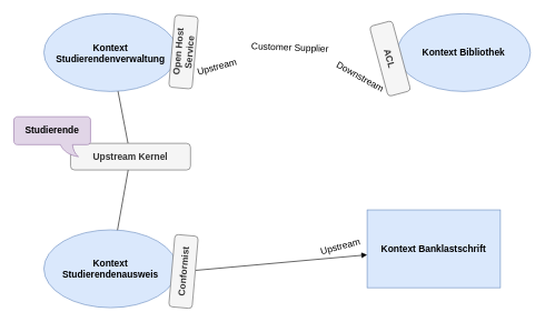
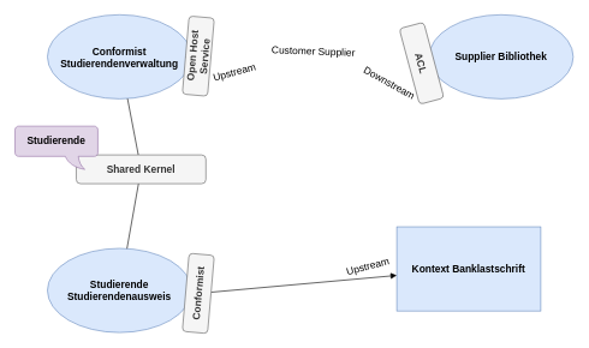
  <mxCell id="0" />
  <mxCell id="1" parent="0" />
- <mxCell id="2" value="&lt;font style=&quot;font-size: 14px&quot;&gt;&lt;b&gt;Kontext Studierendenverwaltung&lt;/b&gt;&lt;/font&gt;" style="ellipse;whiteSpace=wrap;html=1;fillColor=#dae8fc;strokeColor=#6c8ebf;" vertex="1" parent="1"><mxGeometry x="65" y="20" width="200" height="117" as="geometry" /></mxCell>
- <mxCell id="3" value="&lt;font style=&quot;font-size: 14px&quot;&gt;&lt;b&gt;Kontext Bibliothek&lt;/b&gt;&lt;/font&gt;" style="ellipse;whiteSpace=wrap;html=1;fillColor=#dae8fc;strokeColor=#6c8ebf;" vertex="1" parent="1"><mxGeometry x="595" y="20" width="200" height="117" as="geometry" /></mxCell>
- <mxCell id="4" value="&lt;font style=&quot;font-size: 14px&quot;&gt;&lt;b&gt;Kontext Studierendenausweis&lt;/b&gt;&lt;/font&gt;" style="ellipse;whiteSpace=wrap;html=1;fillColor=#dae8fc;strokeColor=#6c8ebf;" vertex="1" parent="1"><mxGeometry x="65" y="345" width="200" height="117" as="geometry" /></mxCell>
+ <mxCell id="2" value="&lt;font style=&quot;font-size: 14px&quot;&gt;&lt;b&gt;Conformist Studierendenverwaltung&lt;/b&gt;&lt;/font&gt;" style="ellipse;whiteSpace=wrap;html=1;fillColor=#dae8fc;strokeColor=#6c8ebf;" vertex="1" parent="1"><mxGeometry x="65" y="20" width="200" height="117" as="geometry" /></mxCell>
+ <mxCell id="3" value="&lt;font style=&quot;font-size: 14px&quot;&gt;&lt;b&gt;Supplier Bibliothek&lt;/b&gt;&lt;/font&gt;" style="ellipse;whiteSpace=wrap;html=1;fillColor=#dae8fc;strokeColor=#6c8ebf;" vertex="1" parent="1"><mxGeometry x="595" y="20" width="200" height="117" as="geometry" /></mxCell>
+ <mxCell id="4" value="&lt;font style=&quot;font-size: 14px&quot;&gt;&lt;b&gt;Studierende Studierendenausweis&lt;/b&gt;&lt;/font&gt;" style="ellipse;whiteSpace=wrap;html=1;fillColor=#dae8fc;strokeColor=#6c8ebf;" vertex="1" parent="1"><mxGeometry x="65" y="345" width="200" height="117" as="geometry" /></mxCell>
  <mxCell id="5" value="&lt;font style=&quot;font-size: 14px&quot;&gt;&lt;b&gt;Kontext Banklastschrift&lt;/b&gt;&lt;/font&gt;" style="whiteSpace=wrap;html=1;fillColor=#dae8fc;strokeColor=#6c8ebf;rounded=0;" vertex="1" parent="1"><mxGeometry x="550" y="315" width="200" height="117" as="geometry" /></mxCell>
  <mxCell id="6" value="" style="endArrow=none;html=1;fontSize=17;" edge="1" parent="1" source="8" target="2"><mxGeometry width="50" height="50" relative="1" as="geometry"><mxPoint x="192.5" y="219" as="sourcePoint" /><mxPoint x="169" y="145" as="targetPoint" /></mxGeometry></mxCell>
  <mxCell id="7" value="" style="endArrow=none;html=1;fontSize=17;" edge="1" parent="1" source="8" target="4"><mxGeometry width="50" height="50" relative="1" as="geometry"><mxPoint x="189.16" y="259" as="sourcePoint" /><mxPoint x="166.25" y="333.5" as="targetPoint" /></mxGeometry></mxCell>
- <mxCell id="8" value="&lt;b&gt;Upstream Kernel&lt;br&gt;&lt;/b&gt;" style="rounded=1;whiteSpace=wrap;html=1;fontSize=14;fillColor=#f5f5f5;strokeColor=#666666;fontColor=#333333;" vertex="1" parent="1"><mxGeometry x="105" y="215" width="180" height="40" as="geometry" /></mxCell>
+ <mxCell id="8" value="&lt;b&gt;Shared Kernel&lt;br&gt;&lt;/b&gt;" style="rounded=1;whiteSpace=wrap;html=1;fontSize=14;fillColor=#f5f5f5;strokeColor=#666666;fontColor=#333333;" vertex="1" parent="1"><mxGeometry x="105" y="215" width="180" height="40" as="geometry" /></mxCell>
  <mxCell id="9" value="&lt;b&gt;Studierende&lt;/b&gt;" style="whiteSpace=wrap;html=1;shape=mxgraph.basic.roundRectCallout;dx=36.17;dy=18;size=5;boundedLbl=1;fontSize=14;direction=east;flipH=1;fillColor=#e1d5e7;strokeColor=#9673a6;" vertex="1" parent="1"><mxGeometry x="20" y="175" width="115" height="60" as="geometry" /></mxCell>
  <mxCell id="10" value="" style="endArrow=block;html=1;fontSize=17;" edge="1" parent="1" source="11" target="5"><mxGeometry width="50" height="50" relative="1" as="geometry"><mxPoint x="464.16" y="399" as="sourcePoint" /><mxPoint x="450.37" y="485.315" as="targetPoint" /></mxGeometry></mxCell>
  <mxCell id="11" value="&lt;b&gt;Conformist&lt;br&gt;&lt;/b&gt;" style="rounded=1;whiteSpace=wrap;html=1;fontSize=14;fillColor=#f5f5f5;strokeColor=#666666;fontColor=#333333;rotation=-85;" vertex="1" parent="1"><mxGeometry x="220" y="390" width="108.95" height="35.09" as="geometry" /></mxCell>
  <mxCell id="12" value="&lt;div style=&quot;font-size: 14px;&quot;&gt;Upstream&lt;/div&gt;" style="text;html=1;strokeColor=none;fillColor=none;align=center;verticalAlign=middle;whiteSpace=wrap;rounded=0;fontSize=14;rotation=-15;" vertex="1" parent="1"><mxGeometry x="490" y="360" width="40" height="20" as="geometry" /></mxCell>
  <mxCell id="13" value="" style="endArrow=none;html=1;fontSize=17;" edge="1" parent="1" source="14" target="2"><mxGeometry width="50" height="50" relative="1" as="geometry"><mxPoint x="464.16" y="69" as="sourcePoint" /><mxPoint x="415" y="110" as="targetPoint" /></mxGeometry></mxCell>
  <mxCell id="14" value="&lt;div&gt;&lt;b&gt;Open Host Service&lt;/b&gt;&lt;/div&gt;" style="rounded=1;whiteSpace=wrap;html=1;fontSize=14;fillColor=#f5f5f5;strokeColor=#666666;fontColor=#333333;rotation=-85;" vertex="1" parent="1"><mxGeometry x="220" y="60" width="108.95" height="35.09" as="geometry" /></mxCell>
  <mxCell id="15" value="&lt;div style=&quot;font-size: 14px;&quot;&gt;Upstream&lt;/div&gt;" style="text;html=1;strokeColor=none;fillColor=none;align=center;verticalAlign=middle;whiteSpace=wrap;rounded=0;fontSize=14;rotation=-15;" vertex="1" parent="1"><mxGeometry x="305" y="90" width="40" height="20" as="geometry" /></mxCell>
  <mxCell id="16" value="&lt;div&gt;&lt;b&gt;ACL&lt;/b&gt;&lt;/div&gt;" style="rounded=1;whiteSpace=wrap;html=1;fontSize=14;fillColor=#f5f5f5;strokeColor=#666666;fontColor=#333333;rotation=75;" vertex="1" parent="1"><mxGeometry x="530" y="70" width="108.95" height="35.09" as="geometry" /></mxCell>
  <mxCell id="17" value="&lt;div style=&quot;font-size: 14px;&quot;&gt;Downstream&lt;/div&gt;" style="text;html=1;strokeColor=none;fillColor=none;align=center;verticalAlign=middle;whiteSpace=wrap;rounded=0;fontSize=14;rotation=29;" vertex="1" parent="1"><mxGeometry x="520" y="105.09" width="40" height="20" as="geometry" /></mxCell>
  <mxCell id="18" value="&lt;br&gt;&lt;font style=&quot;font-size: 14px&quot;&gt;Customer Supplier&lt;/font&gt;&lt;br&gt;" style="text;html=1;strokeColor=none;fillColor=none;align=center;verticalAlign=middle;whiteSpace=wrap;rounded=0;fontSize=17;rotation=2;" vertex="1" parent="1"><mxGeometry x="360" y="50" width="150" height="20" as="geometry" /></mxCell>
